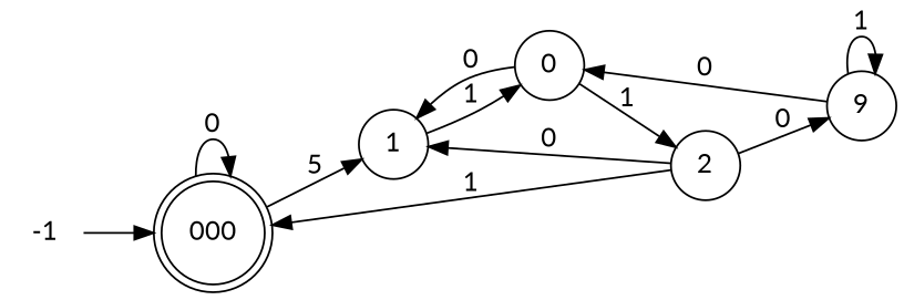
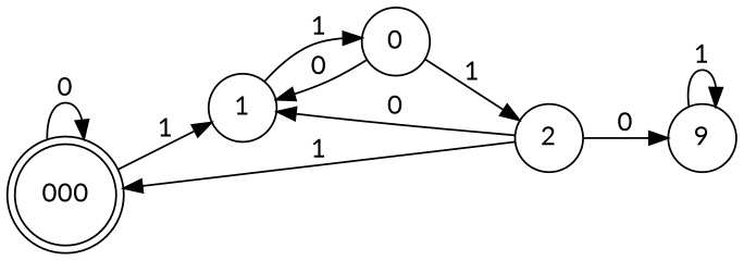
  digraph {
    fontname=Lato
    rankdir=LR
    node [fontname=Lato shape=circle]
    edge [fontname=Lato]
    n1 [label=000 shape=doublecircle]
    1
    n3 [label=0]
-   -1 [color=white]
    2
    n6 [label=9]
    n1 -> n1 [label=0]
-   n1 -> 1 [label=5]
+   n1 -> 1 [label=1]
    1 -> n3 [label=1]
    n3 -> 1 [label=0]
    n3 -> 2 [label=1]
-   -1 -> n1
    2 -> n1 [label=1]
    2 -> 1 [label=0]
    2 -> n6 [label=0]
-   n6 -> n3 [label=0]
    n6 -> n6 [label=1]
  }
